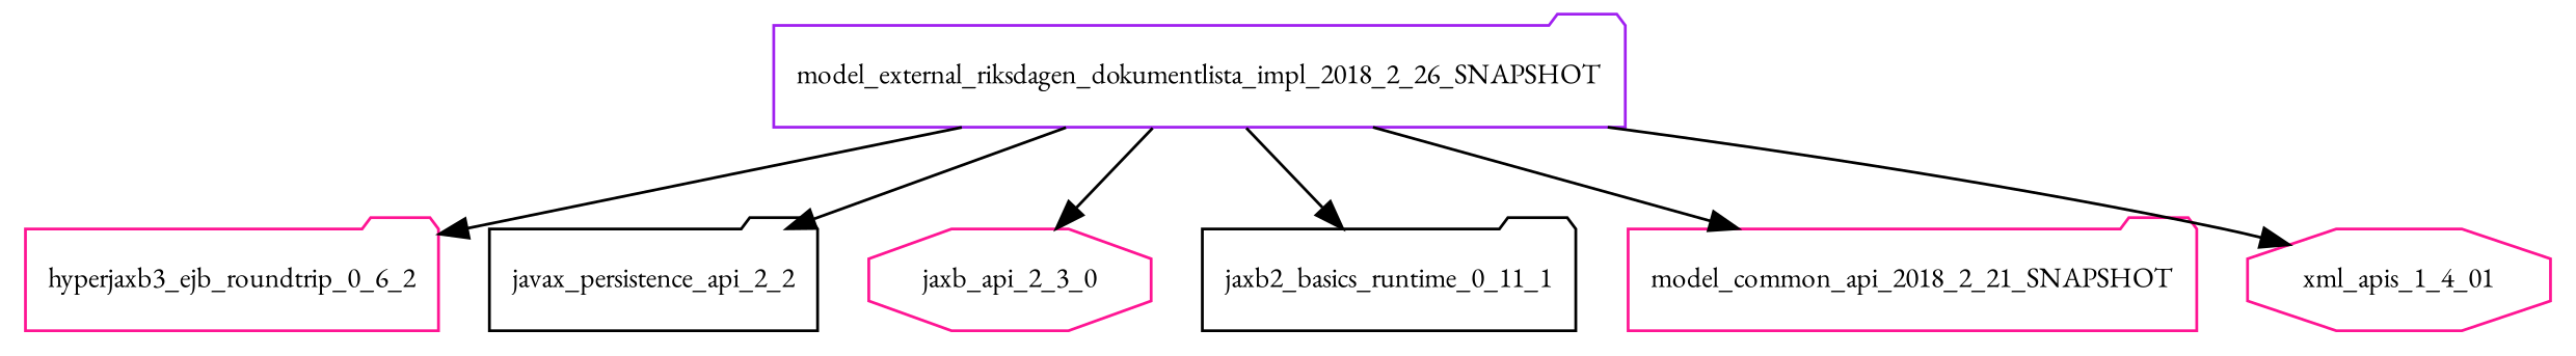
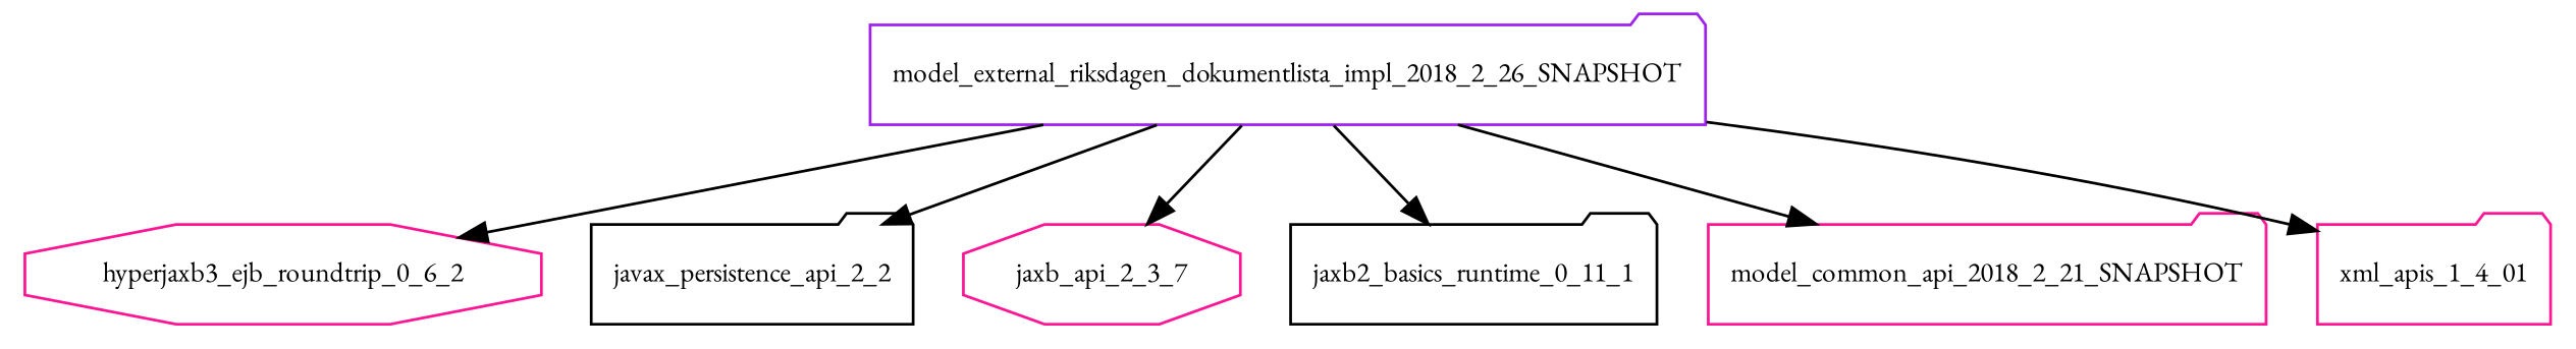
  digraph {
    fontname="EB Garamond"
    node [color=deeppink fontname="EB Garamond" fontsize=10.0 shape=folder]
    edge [fontname="EB Garamond"]
    model_external_riksdagen_dokumentlista_impl_2018_2_26_SNAPSHOT [color=purple]
-   hyperjaxb3_ejb_roundtrip_0_6_2
+   hyperjaxb3_ejb_roundtrip_0_6_2 [shape=octagon]
    javax_persistence_api_2_2 [color=black]
-   jaxb_api_2_3_0 [shape=octagon]
+   jaxb_api_2_3_0 [shape=octagon label=jaxb_api_2_3_7]
    jaxb2_basics_runtime_0_11_1 [color=black]
    n6 [label=model_common_api_2018_2_21_SNAPSHOT]
-   xml_apis_1_4_01 [shape=octagon]
+   xml_apis_1_4_01
    model_external_riksdagen_dokumentlista_impl_2018_2_26_SNAPSHOT -> hyperjaxb3_ejb_roundtrip_0_6_2
    model_external_riksdagen_dokumentlista_impl_2018_2_26_SNAPSHOT -> javax_persistence_api_2_2
    model_external_riksdagen_dokumentlista_impl_2018_2_26_SNAPSHOT -> jaxb_api_2_3_0
    model_external_riksdagen_dokumentlista_impl_2018_2_26_SNAPSHOT -> jaxb2_basics_runtime_0_11_1
    model_external_riksdagen_dokumentlista_impl_2018_2_26_SNAPSHOT -> n6
    model_external_riksdagen_dokumentlista_impl_2018_2_26_SNAPSHOT -> xml_apis_1_4_01
  }
